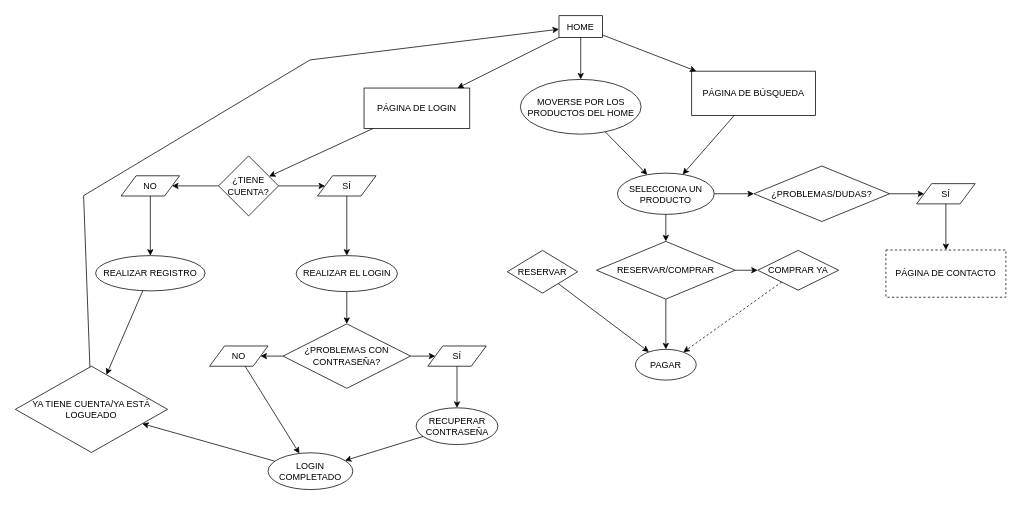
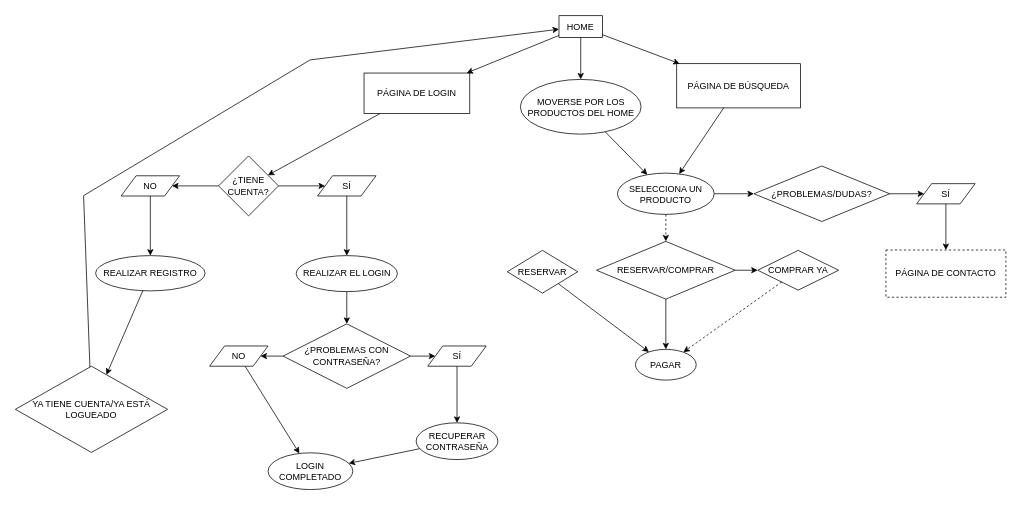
  <mxCell id="0" />
  <mxCell id="1" parent="0" />
  <mxCell id="2" value="HOME" style="rounded=0;whiteSpace=wrap;html=1;" vertex="1" parent="1"><mxGeometry x="745" y="20" width="58" height="29" as="geometry" /></mxCell>
- <mxCell id="3" value="PÁGINA DE LOGIN" style="rounded=0;whiteSpace=wrap;html=1;" vertex="1" parent="1"><mxGeometry x="485" y="116.5" width="141" height="54" as="geometry" /></mxCell>
+ <mxCell id="3" value="PÁGINA DE LOGIN" style="rounded=0;whiteSpace=wrap;html=1;" vertex="1" parent="1"><mxGeometry x="485" y="96.5" width="141" height="54" as="geometry" /></mxCell>
  <mxCell id="4" value="" style="endArrow=classic;html=1;rounded=0;" edge="1" parent="1" source="2" target="3"><mxGeometry width="50" height="50" relative="1" as="geometry"><mxPoint x="766" y="316" as="sourcePoint" /><mxPoint x="816" y="266" as="targetPoint" /></mxGeometry></mxCell>
  <mxCell id="5" value="MOVERSE POR LOS PRODUCTOS DEL HOME" style="ellipse;whiteSpace=wrap;html=1;" vertex="1" parent="1"><mxGeometry x="693.5" y="105" width="161" height="73" as="geometry" /></mxCell>
- <mxCell id="6" value="PÁGINA DE BÚSQUEDA" style="rounded=0;whiteSpace=wrap;html=1;" vertex="1" parent="1"><mxGeometry x="922" y="94" width="165" height="59" as="geometry" /></mxCell>
+ <mxCell id="6" value="PÁGINA DE BÚSQUEDA" style="rounded=0;whiteSpace=wrap;html=1;" vertex="1" parent="1"><mxGeometry x="902" y="84" width="165" height="59" as="geometry" /></mxCell>
  <mxCell id="7" value="" style="endArrow=classic;html=1;rounded=0;" edge="1" parent="1" source="2" target="5"><mxGeometry width="50" height="50" relative="1" as="geometry"><mxPoint x="766" y="316" as="sourcePoint" /><mxPoint x="816" y="266" as="targetPoint" /></mxGeometry></mxCell>
  <mxCell id="8" value="" style="endArrow=classic;html=1;rounded=0;" edge="1" parent="1" source="2" target="6"><mxGeometry width="50" height="50" relative="1" as="geometry"><mxPoint x="766" y="316" as="sourcePoint" /><mxPoint x="816" y="266" as="targetPoint" /></mxGeometry></mxCell>
  <mxCell id="9" value="¿TIENE CUENTA?" style="rhombus;whiteSpace=wrap;html=1;" vertex="1" parent="1"><mxGeometry x="291" y="207" width="80" height="80" as="geometry" /></mxCell>
  <mxCell id="10" value="" style="endArrow=classic;html=1;rounded=0;" edge="1" parent="1" source="3" target="9"><mxGeometry width="50" height="50" relative="1" as="geometry"><mxPoint x="766" y="316" as="sourcePoint" /><mxPoint x="816" y="266" as="targetPoint" /></mxGeometry></mxCell>
  <mxCell id="11" value="NO" style="shape=parallelogram;perimeter=parallelogramPerimeter;whiteSpace=wrap;html=1;fixedSize=1;" vertex="1" parent="1"><mxGeometry x="161" y="233.5" width="78" height="27" as="geometry" /></mxCell>
  <mxCell id="12" value="SÍ" style="shape=parallelogram;perimeter=parallelogramPerimeter;whiteSpace=wrap;html=1;fixedSize=1;" vertex="1" parent="1"><mxGeometry x="423" y="233.5" width="78" height="27" as="geometry" /></mxCell>
  <mxCell id="13" value="REALIZAR EL LOGIN" style="ellipse;whiteSpace=wrap;html=1;" vertex="1" parent="1"><mxGeometry x="394.5" y="340" width="135" height="48" as="geometry" /></mxCell>
  <mxCell id="14" value="" style="endArrow=classic;html=1;rounded=0;" edge="1" parent="1" source="9" target="12"><mxGeometry width="50" height="50" relative="1" as="geometry"><mxPoint x="766" y="316" as="sourcePoint" /><mxPoint x="816" y="266" as="targetPoint" /></mxGeometry></mxCell>
  <mxCell id="15" value="" style="endArrow=classic;html=1;rounded=0;" edge="1" parent="1" source="12" target="13"><mxGeometry width="50" height="50" relative="1" as="geometry"><mxPoint x="366" y="324" as="sourcePoint" /><mxPoint x="443" y="257" as="targetPoint" /></mxGeometry></mxCell>
  <mxCell id="16" value="" style="endArrow=classic;html=1;rounded=0;" edge="1" parent="1" source="9" target="11"><mxGeometry width="50" height="50" relative="1" as="geometry"><mxPoint x="766" y="316" as="sourcePoint" /><mxPoint x="816" y="266" as="targetPoint" /></mxGeometry></mxCell>
  <mxCell id="17" value="REALIZAR REGISTRO" style="ellipse;whiteSpace=wrap;html=1;" vertex="1" parent="1"><mxGeometry x="127" y="340" width="146" height="47" as="geometry" /></mxCell>
  <mxCell id="18" value="" style="endArrow=classic;html=1;rounded=0;" edge="1" parent="1" source="11" target="17"><mxGeometry width="50" height="50" relative="1" as="geometry"><mxPoint x="766" y="316" as="sourcePoint" /><mxPoint x="816" y="266" as="targetPoint" /></mxGeometry></mxCell>
  <mxCell id="19" value="YA TIENE CUENTA/YA ESTÁ LOGUEADO" style="rhombus;whiteSpace=wrap;html=1;" vertex="1" parent="1"><mxGeometry x="20" y="487.5" width="203" height="115" as="geometry" /></mxCell>
  <mxCell id="20" value="" style="endArrow=classic;html=1;rounded=0;" edge="1" parent="1" source="17" target="19"><mxGeometry width="50" height="50" relative="1" as="geometry"><mxPoint x="781" y="386" as="sourcePoint" /><mxPoint x="831" y="336" as="targetPoint" /></mxGeometry></mxCell>
  <mxCell id="21" value="SELECCIONA UN PRODUCTO" style="ellipse;whiteSpace=wrap;html=1;" vertex="1" parent="1"><mxGeometry x="823" y="230" width="129" height="55" as="geometry" /></mxCell>
  <mxCell id="22" value="" style="endArrow=classic;html=1;rounded=0;" edge="1" parent="1" source="5" target="21"><mxGeometry width="50" height="50" relative="1" as="geometry"><mxPoint x="780" y="378" as="sourcePoint" /><mxPoint x="830" y="328" as="targetPoint" /></mxGeometry></mxCell>
  <mxCell id="23" value="" style="endArrow=classic;html=1;rounded=0;" edge="1" parent="1" source="6" target="21"><mxGeometry width="50" height="50" relative="1" as="geometry"><mxPoint x="817" y="185" as="sourcePoint" /><mxPoint x="873" y="242" as="targetPoint" /></mxGeometry></mxCell>
  <mxCell id="24" value="RESERVAR/COMPRAR" style="rhombus;whiteSpace=wrap;html=1;" vertex="1" parent="1"><mxGeometry x="795" y="321" width="185" height="77" as="geometry" /></mxCell>
- <mxCell id="25" value="" style="endArrow=classic;html=1;rounded=0;" edge="1" parent="1" source="21" target="24"><mxGeometry width="50" height="50" relative="1" as="geometry"><mxPoint x="780" y="378" as="sourcePoint" /><mxPoint x="830" y="328" as="targetPoint" /></mxGeometry></mxCell>
+ <mxCell id="25" value="" style="endArrow=classic;html=1;rounded=0;dashed=1;" edge="1" parent="1" source="21" target="24"><mxGeometry width="50" height="50" relative="1" as="geometry"><mxPoint x="780" y="378" as="sourcePoint" /><mxPoint x="830" y="328" as="targetPoint" /></mxGeometry></mxCell>
  <mxCell id="26" value="RESERVAR" style="rhombus;whiteSpace=wrap;html=1;" vertex="1" parent="1"><mxGeometry x="676" y="333" width="94" height="57" as="geometry" /></mxCell>
  <mxCell id="27" value="COMPRAR YA" style="rhombus;whiteSpace=wrap;html=1;" vertex="1" parent="1"><mxGeometry x="1010" y="333" width="108" height="53" as="geometry" /></mxCell>
  <mxCell id="28" value="" style="endArrow=classic;html=1;rounded=0;" edge="1" parent="1" source="24" target="30"><mxGeometry width="50" height="50" relative="1" as="geometry"><mxPoint x="780" y="378" as="sourcePoint" /><mxPoint x="830" y="328" as="targetPoint" /></mxGeometry></mxCell>
  <mxCell id="29" value="" style="endArrow=classic;html=1;rounded=0;" edge="1" parent="1" source="24" target="27"><mxGeometry width="50" height="50" relative="1" as="geometry"><mxPoint x="854" y="483" as="sourcePoint" /><mxPoint x="830" y="328" as="targetPoint" /></mxGeometry></mxCell>
  <mxCell id="30" value="PAGAR" style="ellipse;whiteSpace=wrap;html=1;" vertex="1" parent="1"><mxGeometry x="847" y="465" width="81" height="41" as="geometry" /></mxCell>
  <mxCell id="31" value="" style="endArrow=classic;html=1;rounded=0;" edge="1" parent="1" source="26" target="30"><mxGeometry width="50" height="50" relative="1" as="geometry"><mxPoint x="817" y="401" as="sourcePoint" /><mxPoint x="867" y="351" as="targetPoint" /></mxGeometry></mxCell>
  <mxCell id="32" value="" style="endArrow=classic;html=1;rounded=0;dashed=1;" edge="1" parent="1" source="27" target="30"><mxGeometry width="50" height="50" relative="1" as="geometry"><mxPoint x="817" y="401" as="sourcePoint" /><mxPoint x="867" y="351" as="targetPoint" /></mxGeometry></mxCell>
  <mxCell id="33" value="¿PROBLEMAS/DUDAS?" style="rhombus;whiteSpace=wrap;html=1;" vertex="1" parent="1"><mxGeometry x="1005" y="220.5" width="181" height="74" as="geometry" /></mxCell>
  <mxCell id="34" value="" style="endArrow=classic;html=1;rounded=0;" edge="1" parent="1" source="21" target="33"><mxGeometry width="50" height="50" relative="1" as="geometry"><mxPoint x="817" y="401" as="sourcePoint" /><mxPoint x="867" y="351" as="targetPoint" /></mxGeometry></mxCell>
  <mxCell id="35" value="SÍ" style="shape=parallelogram;perimeter=parallelogramPerimeter;whiteSpace=wrap;html=1;fixedSize=1;" vertex="1" parent="1"><mxGeometry x="1222" y="244" width="78" height="27" as="geometry" /></mxCell>
  <mxCell id="36" value="" style="endArrow=classic;html=1;rounded=0;" edge="1" parent="1" source="33" target="35"><mxGeometry width="50" height="50" relative="1" as="geometry"><mxPoint x="817" y="401" as="sourcePoint" /><mxPoint x="867" y="351" as="targetPoint" /></mxGeometry></mxCell>
  <mxCell id="37" value="PÁGINA DE CONTACTO" style="rounded=0;whiteSpace=wrap;html=1;dashed=1;" vertex="1" parent="1"><mxGeometry x="1181" y="332.5" width="160" height="63" as="geometry" /></mxCell>
  <mxCell id="38" value="" style="endArrow=classic;html=1;rounded=0;" edge="1" parent="1" source="35" target="37"><mxGeometry width="50" height="50" relative="1" as="geometry"><mxPoint x="1217" y="401" as="sourcePoint" /><mxPoint x="1267" y="351" as="targetPoint" /></mxGeometry></mxCell>
  <mxCell id="39" value="¿PROBLEMAS CON CONTRASEÑA?" style="rhombus;whiteSpace=wrap;html=1;" vertex="1" parent="1"><mxGeometry x="377" y="431" width="170" height="86" as="geometry" /></mxCell>
  <mxCell id="40" value="NO" style="shape=parallelogram;perimeter=parallelogramPerimeter;whiteSpace=wrap;html=1;fixedSize=1;" vertex="1" parent="1"><mxGeometry x="279" y="460.5" width="78" height="27" as="geometry" /></mxCell>
  <mxCell id="41" value="SÍ" style="shape=parallelogram;perimeter=parallelogramPerimeter;whiteSpace=wrap;html=1;fixedSize=1;" vertex="1" parent="1"><mxGeometry x="570" y="460.5" width="78" height="27" as="geometry" /></mxCell>
  <mxCell id="42" value="" style="endArrow=classic;html=1;rounded=0;" edge="1" parent="1" source="39" target="41"><mxGeometry width="50" height="50" relative="1" as="geometry"><mxPoint x="529" y="396" as="sourcePoint" /><mxPoint x="579" y="346" as="targetPoint" /></mxGeometry></mxCell>
  <mxCell id="43" value="" style="endArrow=classic;html=1;rounded=0;" edge="1" parent="1" source="39" target="40"><mxGeometry width="50" height="50" relative="1" as="geometry"><mxPoint x="557" y="484" as="sourcePoint" /><mxPoint x="590" y="484" as="targetPoint" /></mxGeometry></mxCell>
  <mxCell id="44" value="" style="endArrow=classic;html=1;rounded=0;" edge="1" parent="1" source="13" target="39"><mxGeometry width="50" height="50" relative="1" as="geometry"><mxPoint x="529" y="606" as="sourcePoint" /><mxPoint x="579" y="556" as="targetPoint" /></mxGeometry></mxCell>
- <mxCell id="45" value="RECUPERAR CONTRASEÑA" style="ellipse;whiteSpace=wrap;html=1;" vertex="1" parent="1"><mxGeometry x="554.5" y="543" width="109" height="49" as="geometry" /></mxCell>
+ <mxCell id="45" value="RECUPERAR CONTRASEÑA" style="ellipse;whiteSpace=wrap;html=1;" vertex="1" parent="1"><mxGeometry x="554.5" y="563" width="109" height="49" as="geometry" /></mxCell>
  <mxCell id="46" value="" style="endArrow=classic;html=1;rounded=0;" edge="1" parent="1" source="41" target="45"><mxGeometry width="50" height="50" relative="1" as="geometry"><mxPoint x="529" y="606" as="sourcePoint" /><mxPoint x="579" y="556" as="targetPoint" /></mxGeometry></mxCell>
  <mxCell id="47" value="LOGIN COMPLETADO" style="ellipse;whiteSpace=wrap;html=1;" vertex="1" parent="1"><mxGeometry x="357" y="603" width="113" height="49" as="geometry" /></mxCell>
  <mxCell id="48" value="" style="endArrow=classic;html=1;rounded=0;" edge="1" parent="1" source="40" target="47"><mxGeometry width="50" height="50" relative="1" as="geometry"><mxPoint x="529" y="606" as="sourcePoint" /><mxPoint x="579" y="556" as="targetPoint" /></mxGeometry></mxCell>
  <mxCell id="49" value="" style="endArrow=classic;html=1;rounded=0;" edge="1" parent="1" source="45" target="47"><mxGeometry width="50" height="50" relative="1" as="geometry"><mxPoint x="529" y="817" as="sourcePoint" /><mxPoint x="579" y="767" as="targetPoint" /></mxGeometry></mxCell>
- <mxCell id="50" value="" style="endArrow=classic;html=1;rounded=0;" edge="1" parent="1" source="47" target="19"><mxGeometry width="50" height="50" relative="1" as="geometry"><mxPoint x="529" y="712" as="sourcePoint" /><mxPoint x="579" y="662" as="targetPoint" /></mxGeometry></mxCell>
  <mxCell id="51" value="" style="endArrow=classic;html=1;rounded=0;" edge="1" parent="1" source="19" target="2"><mxGeometry width="50" height="50" relative="1" as="geometry"><mxPoint x="529" y="501" as="sourcePoint" /><mxPoint x="579" y="451" as="targetPoint" /><Array as="points"><mxPoint x="111" y="260" /><mxPoint x="413" y="79" /></Array></mxGeometry></mxCell>
